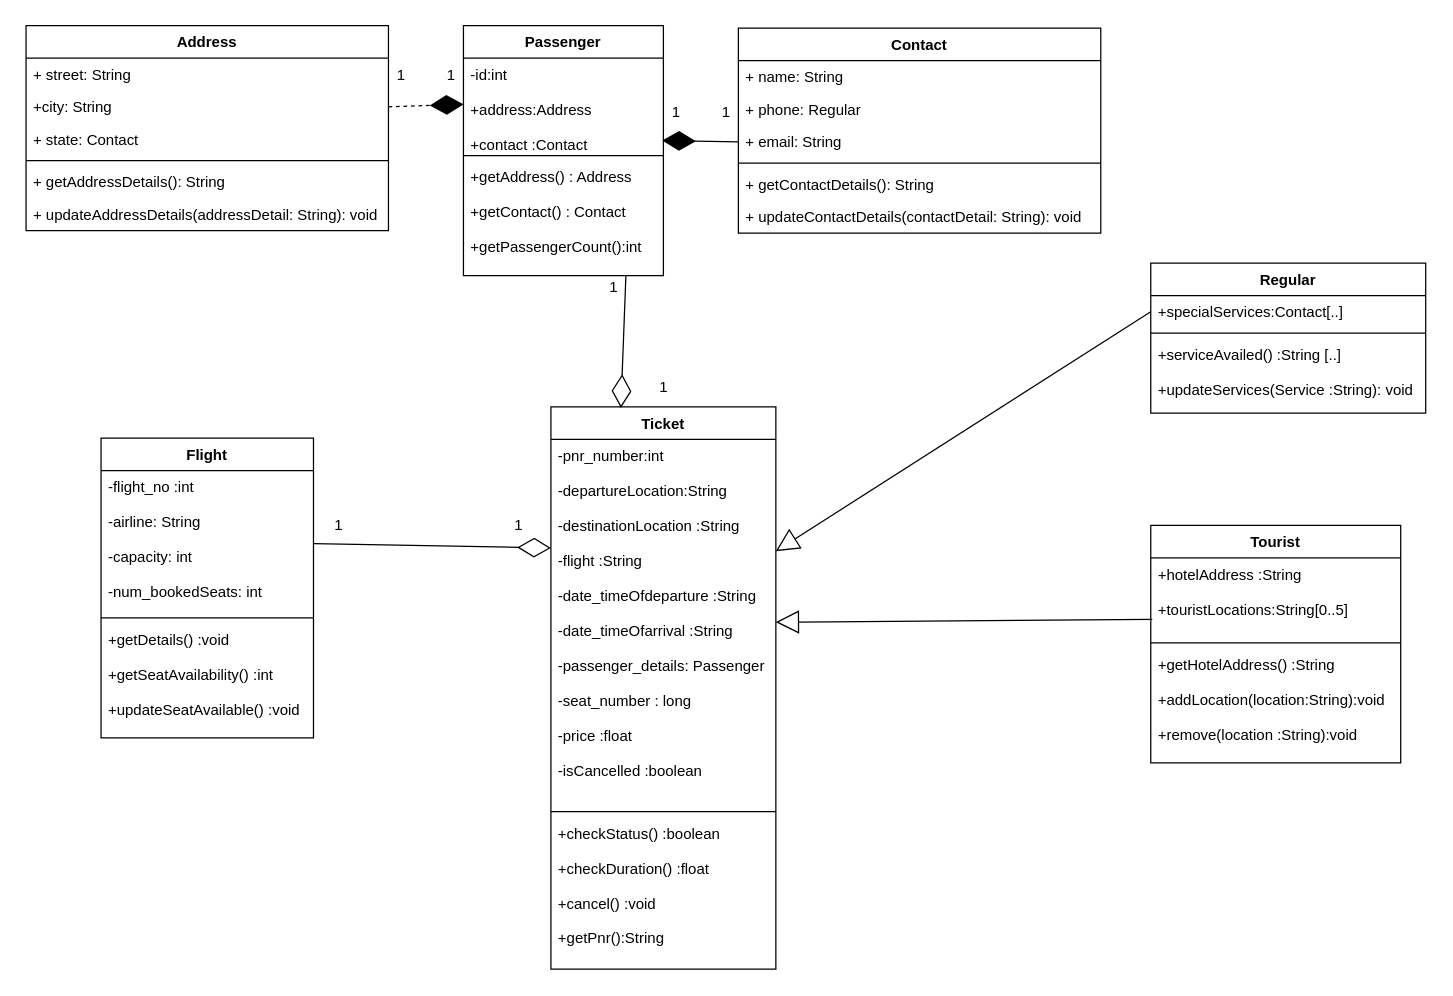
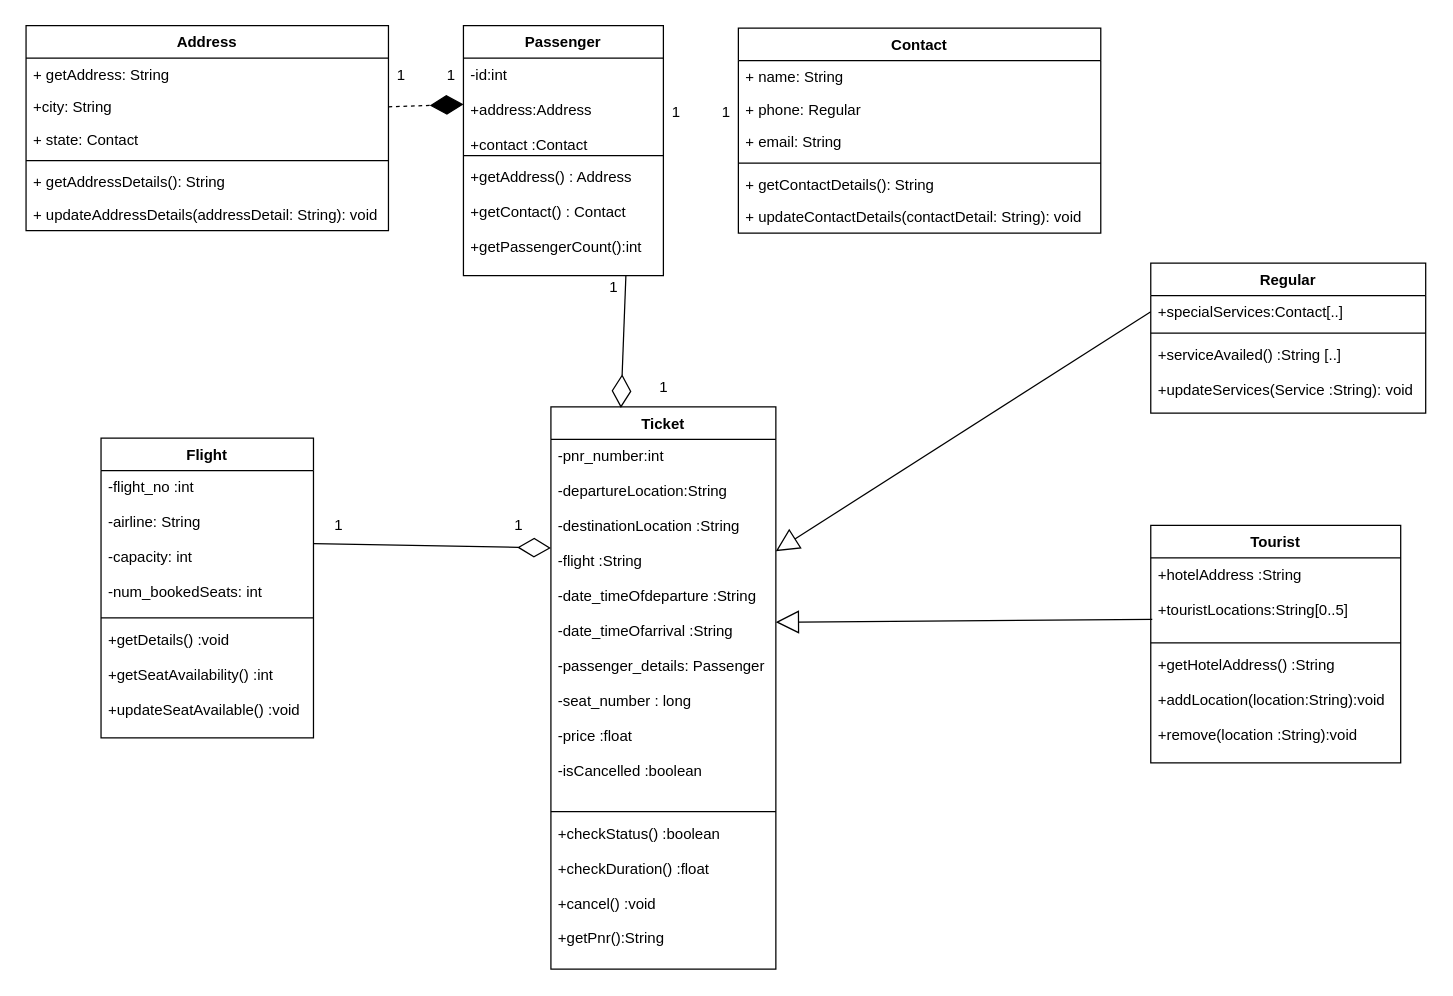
  <mxCell id="0" />
  <mxCell id="1" parent="0" />
  <mxCell id="2" value="Flight" style="swimlane;fontStyle=1;align=center;verticalAlign=top;childLayout=stackLayout;horizontal=1;startSize=26;horizontalStack=0;resizeParent=1;resizeParentMax=0;resizeLast=0;collapsible=1;marginBottom=0;" parent="1" vertex="1"><mxGeometry x="80" y="350" width="170" height="240" as="geometry" /></mxCell>
  <mxCell id="3" value="-flight_no :int&#10;&#10;-airline: String&#10;&#10;-capacity: int&#10;&#10;-num_bookedSeats: int" style="text;strokeColor=none;fillColor=none;align=left;verticalAlign=top;spacingLeft=4;spacingRight=4;overflow=hidden;rotatable=0;points=[[0,0.5],[1,0.5]];portConstraint=eastwest;" parent="2" vertex="1"><mxGeometry y="26" width="170" height="114" as="geometry" /></mxCell>
  <mxCell id="4" value="" style="line;strokeWidth=1;fillColor=none;align=left;verticalAlign=middle;spacingTop=-1;spacingLeft=3;spacingRight=3;rotatable=0;labelPosition=right;points=[];portConstraint=eastwest;" parent="2" vertex="1"><mxGeometry y="140" width="170" height="8" as="geometry" /></mxCell>
  <mxCell id="5" value="+getDetails() :void&#10;&#10;+getSeatAvailability() :int&#10;&#10;+updateSeatAvailable() :void" style="text;strokeColor=none;fillColor=none;align=left;verticalAlign=top;spacingLeft=4;spacingRight=4;overflow=hidden;rotatable=0;points=[[0,0.5],[1,0.5]];portConstraint=eastwest;" parent="2" vertex="1"><mxGeometry y="148" width="170" height="92" as="geometry" /></mxCell>
  <mxCell id="6" value="Passenger" style="swimlane;fontStyle=1;align=center;verticalAlign=top;childLayout=stackLayout;horizontal=1;startSize=26;horizontalStack=0;resizeParent=1;resizeParentMax=0;resizeLast=0;collapsible=1;marginBottom=0;" parent="1" vertex="1"><mxGeometry x="370" y="20" width="160" height="200" as="geometry" /></mxCell>
  <mxCell id="7" value="-id:int&#10;&#10;+address:Address&#10;&#10;+contact :Contact" style="text;strokeColor=none;fillColor=none;align=left;verticalAlign=top;spacingLeft=4;spacingRight=4;overflow=hidden;rotatable=0;points=[[0,0.5],[1,0.5]];portConstraint=eastwest;" parent="6" vertex="1"><mxGeometry y="26" width="160" height="74" as="geometry" /></mxCell>
  <mxCell id="8" value="" style="line;strokeWidth=1;fillColor=none;align=left;verticalAlign=middle;spacingTop=-1;spacingLeft=3;spacingRight=3;rotatable=0;labelPosition=right;points=[];portConstraint=eastwest;" parent="6" vertex="1"><mxGeometry y="100" width="160" height="8" as="geometry" /></mxCell>
  <mxCell id="9" value="+getAddress() : Address&#10;&#10;+getContact() : Contact&#10;&#10;+getPassengerCount():int" style="text;strokeColor=none;fillColor=none;align=left;verticalAlign=top;spacingLeft=4;spacingRight=4;overflow=hidden;rotatable=0;points=[[0,0.5],[1,0.5]];portConstraint=eastwest;" parent="6" vertex="1"><mxGeometry y="108" width="160" height="92" as="geometry" /></mxCell>
  <mxCell id="10" value="Address" style="swimlane;fontStyle=1;align=center;verticalAlign=top;childLayout=stackLayout;horizontal=1;startSize=26;horizontalStack=0;resizeParent=1;resizeParentMax=0;resizeLast=0;collapsible=1;marginBottom=0;" parent="1" vertex="1"><mxGeometry x="20" y="20" width="290" height="164" as="geometry"><mxRectangle x="200" y="120" width="80" height="26" as="alternateBounds" /></mxGeometry></mxCell>
- <mxCell id="11" value="+ street: String" style="text;strokeColor=none;fillColor=none;align=left;verticalAlign=top;spacingLeft=4;spacingRight=4;overflow=hidden;rotatable=0;points=[[0,0.5],[1,0.5]];portConstraint=eastwest;" parent="10" vertex="1"><mxGeometry y="26" width="290" height="26" as="geometry" /></mxCell>
+ <mxCell id="11" value="+ getAddress: String" style="text;strokeColor=none;fillColor=none;align=left;verticalAlign=top;spacingLeft=4;spacingRight=4;overflow=hidden;rotatable=0;points=[[0,0.5],[1,0.5]];portConstraint=eastwest;" parent="10" vertex="1"><mxGeometry y="26" width="290" height="26" as="geometry" /></mxCell>
  <mxCell id="12" value="+city: String" style="text;strokeColor=none;fillColor=none;align=left;verticalAlign=top;spacingLeft=4;spacingRight=4;overflow=hidden;rotatable=0;points=[[0,0.5],[1,0.5]];portConstraint=eastwest;" parent="10" vertex="1"><mxGeometry y="52" width="290" height="26" as="geometry" /></mxCell>
  <mxCell id="13" value="+ state: Contact" style="text;strokeColor=none;fillColor=none;align=left;verticalAlign=top;spacingLeft=4;spacingRight=4;overflow=hidden;rotatable=0;points=[[0,0.5],[1,0.5]];portConstraint=eastwest;" parent="10" vertex="1"><mxGeometry y="78" width="290" height="26" as="geometry" /></mxCell>
  <mxCell id="14" value="" style="line;strokeWidth=1;fillColor=none;align=left;verticalAlign=middle;spacingTop=-1;spacingLeft=3;spacingRight=3;rotatable=0;labelPosition=right;points=[];portConstraint=eastwest;" parent="10" vertex="1"><mxGeometry y="104" width="290" height="8" as="geometry" /></mxCell>
  <mxCell id="15" value="+ getAddressDetails(): String" style="text;strokeColor=none;fillColor=none;align=left;verticalAlign=top;spacingLeft=4;spacingRight=4;overflow=hidden;rotatable=0;points=[[0,0.5],[1,0.5]];portConstraint=eastwest;" parent="10" vertex="1"><mxGeometry y="112" width="290" height="26" as="geometry" /></mxCell>
  <mxCell id="16" value="+ updateAddressDetails(addressDetail: String): void" style="text;strokeColor=none;fillColor=none;align=left;verticalAlign=top;spacingLeft=4;spacingRight=4;overflow=hidden;rotatable=0;points=[[0,0.5],[1,0.5]];portConstraint=eastwest;" parent="10" vertex="1"><mxGeometry y="138" width="290" height="26" as="geometry" /></mxCell>
  <mxCell id="17" value="Contact" style="swimlane;fontStyle=1;align=center;verticalAlign=top;childLayout=stackLayout;horizontal=1;startSize=26;horizontalStack=0;resizeParent=1;resizeParentMax=0;resizeLast=0;collapsible=1;marginBottom=0;" parent="1" vertex="1"><mxGeometry x="590" y="22" width="290" height="164" as="geometry"><mxRectangle x="200" y="120" width="80" height="26" as="alternateBounds" /></mxGeometry></mxCell>
  <mxCell id="18" value="+ name: String" style="text;strokeColor=none;fillColor=none;align=left;verticalAlign=top;spacingLeft=4;spacingRight=4;overflow=hidden;rotatable=0;points=[[0,0.5],[1,0.5]];portConstraint=eastwest;" parent="17" vertex="1"><mxGeometry y="26" width="290" height="26" as="geometry" /></mxCell>
  <mxCell id="19" value="+ phone: Regular" style="text;strokeColor=none;fillColor=none;align=left;verticalAlign=top;spacingLeft=4;spacingRight=4;overflow=hidden;rotatable=0;points=[[0,0.5],[1,0.5]];portConstraint=eastwest;" parent="17" vertex="1"><mxGeometry y="52" width="290" height="26" as="geometry" /></mxCell>
  <mxCell id="20" value="+ email: String" style="text;strokeColor=none;fillColor=none;align=left;verticalAlign=top;spacingLeft=4;spacingRight=4;overflow=hidden;rotatable=0;points=[[0,0.5],[1,0.5]];portConstraint=eastwest;" parent="17" vertex="1"><mxGeometry y="78" width="290" height="26" as="geometry" /></mxCell>
  <mxCell id="21" value="" style="line;strokeWidth=1;fillColor=none;align=left;verticalAlign=middle;spacingTop=-1;spacingLeft=3;spacingRight=3;rotatable=0;labelPosition=right;points=[];portConstraint=eastwest;" parent="17" vertex="1"><mxGeometry y="104" width="290" height="8" as="geometry" /></mxCell>
  <mxCell id="22" value="+ getContactDetails(): String" style="text;strokeColor=none;fillColor=none;align=left;verticalAlign=top;spacingLeft=4;spacingRight=4;overflow=hidden;rotatable=0;points=[[0,0.5],[1,0.5]];portConstraint=eastwest;" parent="17" vertex="1"><mxGeometry y="112" width="290" height="26" as="geometry" /></mxCell>
  <mxCell id="23" value="+ updateContactDetails(contactDetail: String): void" style="text;strokeColor=none;fillColor=none;align=left;verticalAlign=top;spacingLeft=4;spacingRight=4;overflow=hidden;rotatable=0;points=[[0,0.5],[1,0.5]];portConstraint=eastwest;" parent="17" vertex="1"><mxGeometry y="138" width="290" height="26" as="geometry" /></mxCell>
- <mxCell id="24" value="" style="endArrow=diamondThin;endFill=1;endSize=24;html=1;exitX=0;exitY=0.5;exitDx=0;exitDy=0;entryX=0.994;entryY=0.892;entryDx=0;entryDy=0;entryPerimeter=0;" parent="1" source="20" target="7" edge="1"><mxGeometry width="160" relative="1" as="geometry"><mxPoint x="530" as="sourcePoint" y="190" /><mxPoint x="690" as="targetPoint" y="190" /></mxGeometry></mxCell>
  <mxCell id="25" value="" style="endArrow=diamondThin;endFill=1;endSize=24;html=1;entryX=0;entryY=0.5;entryDx=0;entryDy=0;exitX=1;exitY=0.5;exitDx=0;exitDy=0;dashed=1;" parent="1" source="12" target="7" edge="1"><mxGeometry width="160" relative="1" as="geometry"><mxPoint x="570" y="220" as="sourcePoint" /><mxPoint x="510" y="220" as="targetPoint" /><Array as="points" /></mxGeometry></mxCell>
  <mxCell id="26" value="1" style="text;html=1;align=center;verticalAlign=middle;resizable=0;points=[];autosize=1;" parent="1" vertex="1"><mxGeometry x="570" y="80" width="20" height="20" as="geometry" /></mxCell>
  <mxCell id="27" value="1" style="text;html=1;align=center;verticalAlign=middle;resizable=0;points=[];autosize=1;" parent="1" vertex="1"><mxGeometry x="530" y="80" width="20" height="20" as="geometry" /></mxCell>
  <mxCell id="28" value="1" style="text;html=1;align=center;verticalAlign=middle;resizable=0;points=[];autosize=1;" parent="1" vertex="1"><mxGeometry x="350" y="50" width="20" height="20" as="geometry" /></mxCell>
  <mxCell id="29" value="1" style="text;html=1;align=center;verticalAlign=middle;resizable=0;points=[];autosize=1;" parent="1" vertex="1"><mxGeometry x="310" y="50" width="20" height="20" as="geometry" /></mxCell>
  <mxCell id="30" value="Ticket" style="swimlane;fontStyle=1;align=center;verticalAlign=top;childLayout=stackLayout;horizontal=1;startSize=26;horizontalStack=0;resizeParent=1;resizeParentMax=0;resizeLast=0;collapsible=1;marginBottom=0;" parent="1" vertex="1"><mxGeometry x="440" y="325" width="180" height="450" as="geometry" /></mxCell>
  <mxCell id="31" value="-pnr_number:int&#10;&#10;-departureLocation:String&#10;&#10;-destinationLocation :String&#10;&#10;-flight :String&#10;&#10;-date_timeOfdeparture :String&#10;&#10;-date_timeOfarrival :String&#10;&#10;-passenger_details: Passenger&#10;&#10;-seat_number : long&#10;&#10;-price :float&#10;&#10;-isCancelled :boolean&#10;" style="text;strokeColor=none;fillColor=none;align=left;verticalAlign=top;spacingLeft=4;spacingRight=4;overflow=hidden;rotatable=0;points=[[0,0.5],[1,0.5]];portConstraint=eastwest;" parent="30" vertex="1"><mxGeometry y="26" width="180" height="294" as="geometry" /></mxCell>
  <mxCell id="32" value="" style="line;strokeWidth=1;fillColor=none;align=left;verticalAlign=middle;spacingTop=-1;spacingLeft=3;spacingRight=3;rotatable=0;labelPosition=right;points=[];portConstraint=eastwest;" parent="30" vertex="1"><mxGeometry y="320" width="180" height="8" as="geometry" /></mxCell>
  <mxCell id="33" value="+checkStatus() :boolean&#10;&#10;+checkDuration() :float&#10;&#10;+cancel() :void&#10;&#10;+getPnr():String&#10;" style="text;strokeColor=none;fillColor=none;align=left;verticalAlign=top;spacingLeft=4;spacingRight=4;overflow=hidden;rotatable=0;points=[[0,0.5],[1,0.5]];portConstraint=eastwest;" parent="30" vertex="1"><mxGeometry y="328" width="180" height="122" as="geometry" /></mxCell>
  <mxCell id="34" value="Tourist" style="swimlane;fontStyle=1;align=center;verticalAlign=top;childLayout=stackLayout;horizontal=1;startSize=26;horizontalStack=0;resizeParent=1;resizeParentMax=0;resizeLast=0;collapsible=1;marginBottom=0;" parent="1" vertex="1"><mxGeometry x="920" y="420" width="200" height="190" as="geometry" /></mxCell>
  <mxCell id="35" value="+hotelAddress :String&#10;&#10;+touristLocations:String[0..5]" style="text;strokeColor=none;fillColor=none;align=left;verticalAlign=top;spacingLeft=4;spacingRight=4;overflow=hidden;rotatable=0;points=[[0,0.5],[1,0.5]];portConstraint=eastwest;" parent="34" vertex="1"><mxGeometry y="26" width="200" height="64" as="geometry" /></mxCell>
  <mxCell id="36" value="" style="line;strokeWidth=1;fillColor=none;align=left;verticalAlign=middle;spacingTop=-1;spacingLeft=3;spacingRight=3;rotatable=0;labelPosition=right;points=[];portConstraint=eastwest;" parent="34" vertex="1"><mxGeometry y="90" width="200" height="8" as="geometry" /></mxCell>
  <mxCell id="37" value="+getHotelAddress() :String&#10;&#10;+addLocation(location:String):void&#10;&#10;+remove(location :String):void&#10;" style="text;strokeColor=none;fillColor=none;align=left;verticalAlign=top;spacingLeft=4;spacingRight=4;overflow=hidden;rotatable=0;points=[[0,0.5],[1,0.5]];portConstraint=eastwest;" parent="34" vertex="1"><mxGeometry y="98" width="200" height="92" as="geometry" /></mxCell>
  <mxCell id="38" value="Regular" style="swimlane;fontStyle=1;align=center;verticalAlign=top;childLayout=stackLayout;horizontal=1;startSize=26;horizontalStack=0;resizeParent=1;resizeParentMax=0;resizeLast=0;collapsible=1;marginBottom=0;" parent="1" vertex="1"><mxGeometry x="920" y="210" width="220" height="120" as="geometry" /></mxCell>
  <mxCell id="39" value="+specialServices:Contact[..]" style="text;strokeColor=none;fillColor=none;align=left;verticalAlign=top;spacingLeft=4;spacingRight=4;overflow=hidden;rotatable=0;points=[[0,0.5],[1,0.5]];portConstraint=eastwest;" parent="38" vertex="1"><mxGeometry y="26" width="220" height="26" as="geometry" /></mxCell>
  <mxCell id="40" value="" style="line;strokeWidth=1;fillColor=none;align=left;verticalAlign=middle;spacingTop=-1;spacingLeft=3;spacingRight=3;rotatable=0;labelPosition=right;points=[];portConstraint=eastwest;" parent="38" vertex="1"><mxGeometry y="52" width="220" height="8" as="geometry" /></mxCell>
  <mxCell id="41" value="+serviceAvailed() :String [..]&#10;&#10;+updateServices(Service :String): void" style="text;strokeColor=none;fillColor=none;align=left;verticalAlign=top;spacingLeft=4;spacingRight=4;overflow=hidden;rotatable=0;points=[[0,0.5],[1,0.5]];portConstraint=eastwest;" parent="38" vertex="1"><mxGeometry y="60" width="220" height="60" as="geometry" /></mxCell>
  <mxCell id="42" value="" style="endArrow=block;endSize=16;endFill=0;html=1;exitX=0;exitY=0.5;exitDx=0;exitDy=0;" parent="1" source="39" target="31" edge="1"><mxGeometry width="160" relative="1" as="geometry"><mxPoint x="910" y="230" as="sourcePoint" /><mxPoint x="790.05" y="124" as="targetPoint" /></mxGeometry></mxCell>
  <mxCell id="43" value="" style="endArrow=block;endSize=16;endFill=0;html=1;exitX=0.006;exitY=0.769;exitDx=0;exitDy=0;exitPerimeter=0;" parent="1" source="35" target="31" edge="1"><mxGeometry width="160" relative="1" as="geometry"><mxPoint x="920" y="240" as="sourcePoint" /><mxPoint x="811" y="460" as="targetPoint" /></mxGeometry></mxCell>
  <mxCell id="44" value="" style="endArrow=diamondThin;endFill=0;endSize=24;html=1;" parent="1" source="3" edge="1"><mxGeometry width="160" relative="1" as="geometry"><mxPoint x="460" y="447" as="sourcePoint" /><mxPoint x="440" y="438" as="targetPoint" /><Array as="points" /></mxGeometry></mxCell>
  <mxCell id="45" value="" style="endArrow=diamondThin;endFill=0;endSize=24;html=1;entryX=0.311;entryY=0.002;entryDx=0;entryDy=0;entryPerimeter=0;" parent="1" target="30" edge="1"><mxGeometry width="160" relative="1" as="geometry"><mxPoint x="500" y="220" as="sourcePoint" /><mxPoint x="781.08" y="280.124" as="targetPoint" /><Array as="points"><mxPoint x="500" y="220" /></Array></mxGeometry></mxCell>
  <mxCell id="46" value="1" style="text;html=1;align=center;verticalAlign=middle;resizable=0;points=[];autosize=1;" parent="1" vertex="1"><mxGeometry x="480" y="220" width="20" height="20" as="geometry" /></mxCell>
  <mxCell id="47" value="1" style="text;html=1;align=center;verticalAlign=middle;resizable=0;points=[];autosize=1;" parent="1" vertex="1"><mxGeometry x="260" y="410" width="20" height="20" as="geometry" /></mxCell>
  <mxCell id="48" value="1" style="text;html=1;align=center;verticalAlign=middle;resizable=0;points=[];autosize=1;" parent="1" vertex="1"><mxGeometry x="404" y="410" width="20" height="20" as="geometry" /></mxCell>
  <mxCell id="49" value="1" style="text;html=1;align=center;verticalAlign=middle;resizable=0;points=[];autosize=1;" parent="1" vertex="1"><mxGeometry x="520" y="300" width="20" height="20" as="geometry" /></mxCell>
